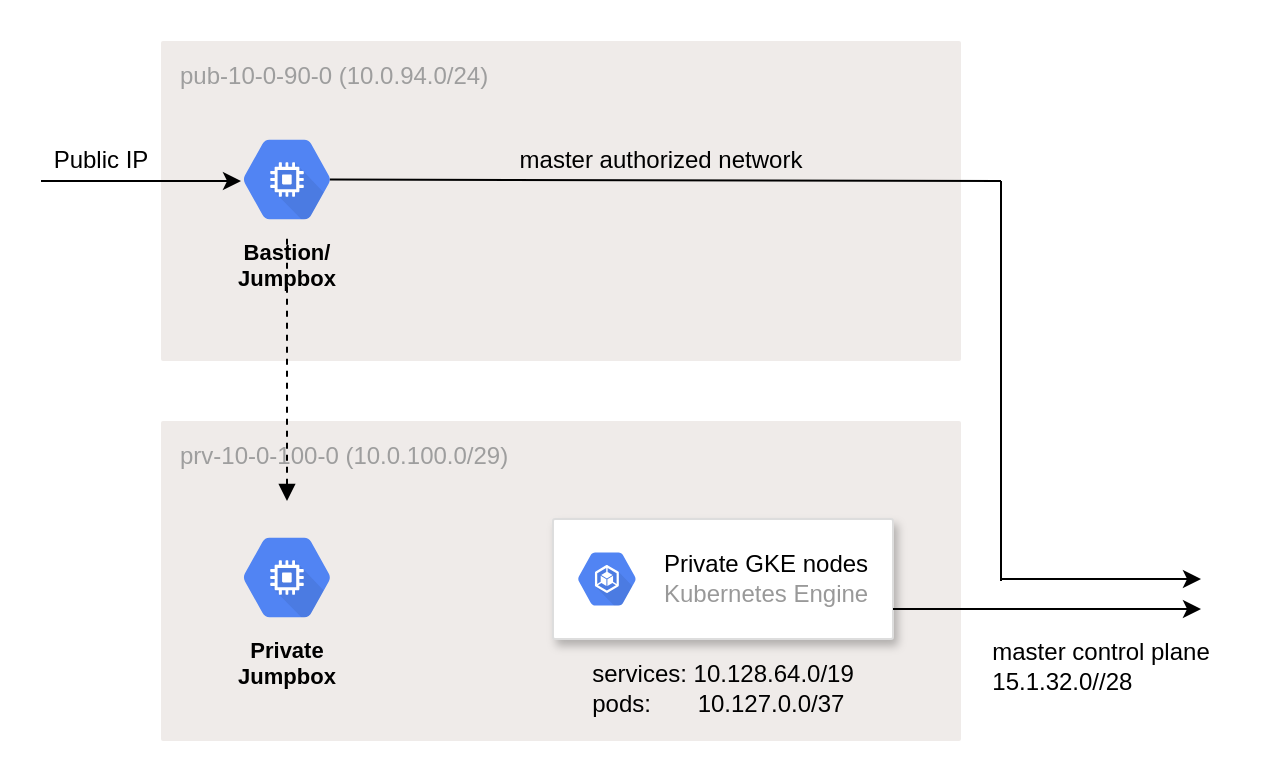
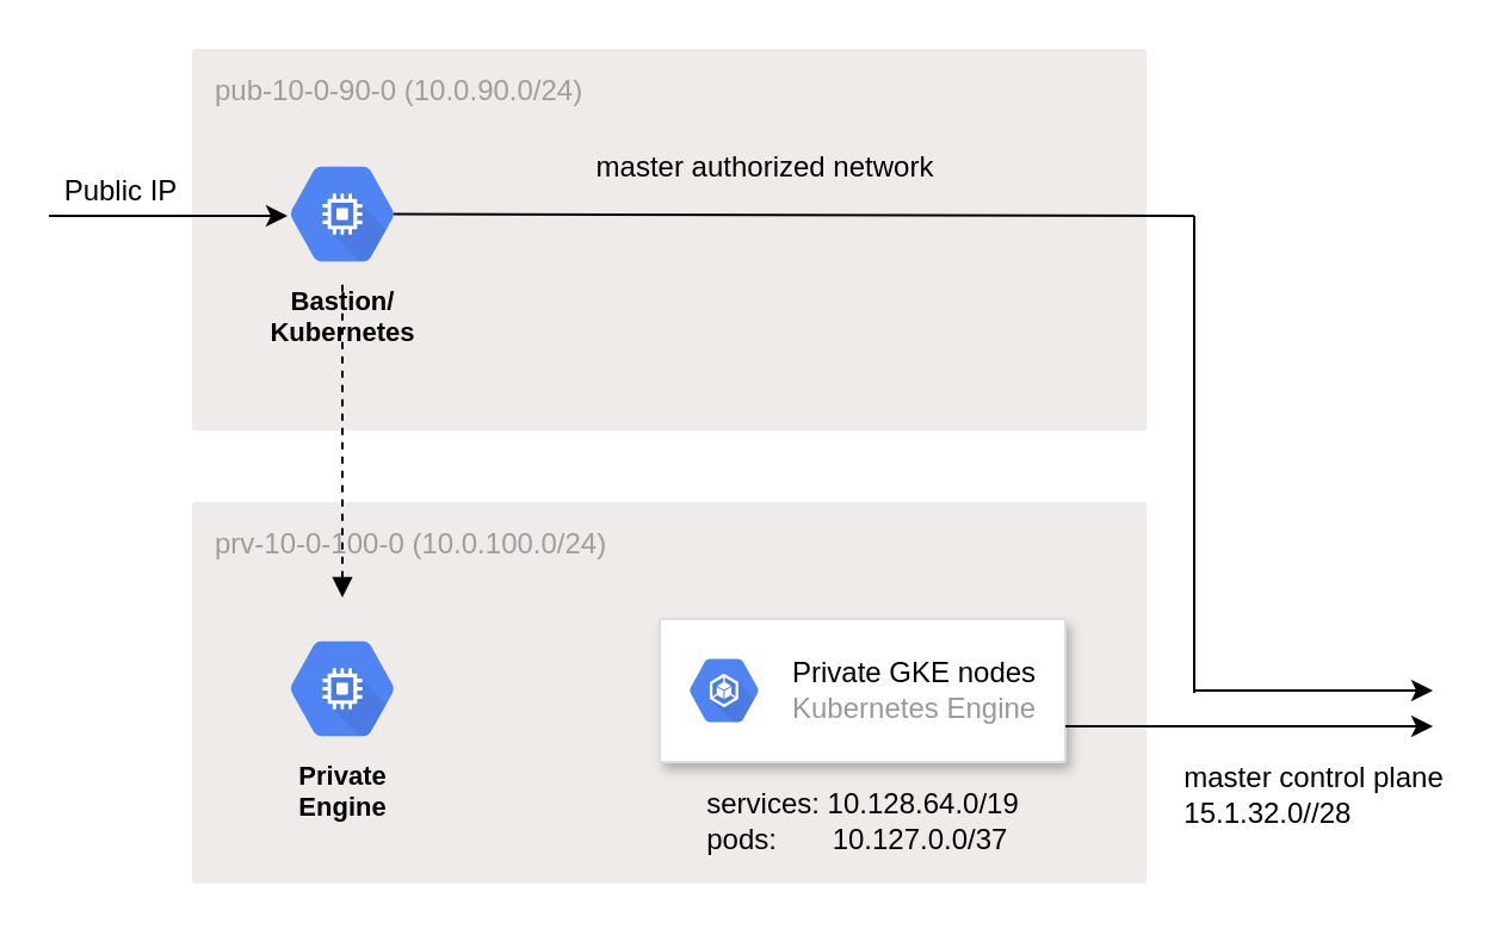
  <mxCell id="0" />
  <mxCell id="1" parent="0" />
- <mxCell id="2" value="pub-10-0-90-0 (10.0.94.0/24)" style="sketch=0;points=[[0,0,0],[0.25,0,0],[0.5,0,0],[0.75,0,0],[1,0,0],[1,0.25,0],[1,0.5,0],[1,0.75,0],[1,1,0],[0.75,1,0],[0.5,1,0],[0.25,1,0],[0,1,0],[0,0.75,0],[0,0.5,0],[0,0.25,0]];rounded=1;absoluteArcSize=1;arcSize=2;html=1;strokeColor=none;gradientColor=none;shadow=0;dashed=0;fontSize=12;fontColor=#9E9E9E;align=left;verticalAlign=top;spacing=10;spacingTop=-4;fillColor=#EFEBE9;" vertex="1" parent="1"><mxGeometry x="80" y="20" width="400" height="160" as="geometry" /></mxCell>
- <mxCell id="3" value="&lt;div&gt;prv-10-0-100-0 (10.0.100.0/29)&lt;/div&gt;" style="sketch=0;points=[[0,0,0],[0.25,0,0],[0.5,0,0],[0.75,0,0],[1,0,0],[1,0.25,0],[1,0.5,0],[1,0.75,0],[1,1,0],[0.75,1,0],[0.5,1,0],[0.25,1,0],[0,1,0],[0,0.75,0],[0,0.5,0],[0,0.25,0]];rounded=1;absoluteArcSize=1;arcSize=2;html=1;strokeColor=none;gradientColor=none;shadow=0;dashed=0;fontSize=12;fontColor=#9E9E9E;align=left;verticalAlign=top;spacing=10;spacingTop=-4;fillColor=#EFEBE9;" vertex="1" parent="1"><mxGeometry x="80" y="210" width="400" height="160" as="geometry" /></mxCell>
+ <mxCell id="2" value="pub-10-0-90-0 (10.0.90.0/24)" style="sketch=0;points=[[0,0,0],[0.25,0,0],[0.5,0,0],[0.75,0,0],[1,0,0],[1,0.25,0],[1,0.5,0],[1,0.75,0],[1,1,0],[0.75,1,0],[0.5,1,0],[0.25,1,0],[0,1,0],[0,0.75,0],[0,0.5,0],[0,0.25,0]];rounded=1;absoluteArcSize=1;arcSize=2;html=1;strokeColor=none;gradientColor=none;shadow=0;dashed=0;fontSize=12;fontColor=#9E9E9E;align=left;verticalAlign=top;spacing=10;spacingTop=-4;fillColor=#EFEBE9;" vertex="1" parent="1"><mxGeometry x="80" y="20" width="400" height="160" as="geometry" /></mxCell>
+ <mxCell id="3" value="&lt;div&gt;prv-10-0-100-0 (10.0.100.0/24)&lt;/div&gt;" style="sketch=0;points=[[0,0,0],[0.25,0,0],[0.5,0,0],[0.75,0,0],[1,0,0],[1,0.25,0],[1,0.5,0],[1,0.75,0],[1,1,0],[0.75,1,0],[0.5,1,0],[0.25,1,0],[0,1,0],[0,0.75,0],[0,0.5,0],[0,0.25,0]];rounded=1;absoluteArcSize=1;arcSize=2;html=1;strokeColor=none;gradientColor=none;shadow=0;dashed=0;fontSize=12;fontColor=#9E9E9E;align=left;verticalAlign=top;spacing=10;spacingTop=-4;fillColor=#EFEBE9;" vertex="1" parent="1"><mxGeometry x="80" y="210" width="400" height="160" as="geometry" /></mxCell>
  <mxCell id="4" value="" style="strokeColor=#dddddd;shadow=1;strokeWidth=1;rounded=1;absoluteArcSize=1;arcSize=2;" vertex="1" parent="1"><mxGeometry x="276" y="259" width="170" height="60" as="geometry" /></mxCell>
  <mxCell id="5" value="&lt;font color=&quot;#000000&quot;&gt;Private GKE nodes&lt;/font&gt;&lt;br&gt;Kubernetes Engine" style="sketch=0;dashed=0;connectable=0;html=1;fillColor=#5184F3;strokeColor=none;shape=mxgraph.gcp2.hexIcon;prIcon=container_engine;part=1;labelPosition=right;verticalLabelPosition=middle;align=left;verticalAlign=middle;spacingLeft=5;fontColor=#999999;fontSize=12;" vertex="1" parent="4"><mxGeometry y="0.5" width="44" height="39" relative="1" as="geometry"><mxPoint x="5" y="-19.5" as="offset" /></mxGeometry></mxCell>
- <mxCell id="6" value="&lt;div&gt;Private&lt;/div&gt;&lt;div&gt;Jumpbox&lt;br&gt;&lt;/div&gt;" style="sketch=0;html=1;fillColor=#5184F3;strokeColor=none;verticalAlign=top;labelPosition=center;verticalLabelPosition=bottom;align=center;spacingTop=-6;fontSize=11;fontStyle=1;shape=mxgraph.gcp2.hexIcon;prIcon=compute_engine" vertex="1" parent="1"><mxGeometry x="110" y="259" width="66" height="58.5" as="geometry" /></mxCell>
- <mxCell id="7" value="&lt;div&gt;Bastion/&lt;/div&gt;&lt;div&gt;Jumpbox&lt;br&gt;&lt;/div&gt;" style="sketch=0;html=1;fillColor=#5184F3;strokeColor=none;verticalAlign=top;labelPosition=center;verticalLabelPosition=bottom;align=center;spacingTop=-6;fontSize=11;fontStyle=1;shape=mxgraph.gcp2.hexIcon;prIcon=compute_engine" vertex="1" parent="1"><mxGeometry x="110" y="60" width="66" height="58.5" as="geometry" /></mxCell>
+ <mxCell id="6" value="&lt;div&gt;Private&lt;/div&gt;&lt;div&gt;Engine&lt;br&gt;&lt;/div&gt;" style="sketch=0;html=1;fillColor=#5184F3;strokeColor=none;verticalAlign=top;labelPosition=center;verticalLabelPosition=bottom;align=center;spacingTop=-6;fontSize=11;fontStyle=1;shape=mxgraph.gcp2.hexIcon;prIcon=compute_engine" vertex="1" parent="1"><mxGeometry x="110" y="259" width="66" height="58.5" as="geometry" /></mxCell>
+ <mxCell id="7" value="&lt;div&gt;Bastion/&lt;/div&gt;&lt;div&gt;Kubernetes&lt;br&gt;&lt;/div&gt;" style="sketch=0;html=1;fillColor=#5184F3;strokeColor=none;verticalAlign=top;labelPosition=center;verticalLabelPosition=bottom;align=center;spacingTop=-6;fontSize=11;fontStyle=1;shape=mxgraph.gcp2.hexIcon;prIcon=compute_engine" vertex="1" parent="1"><mxGeometry x="110" y="60" width="66" height="58.5" as="geometry" /></mxCell>
  <mxCell id="8" value="&lt;div align=&quot;left&quot;&gt;services: 10.128.64.0/19&lt;/div&gt;&lt;div align=&quot;left&quot;&gt;pods:&amp;nbsp; &amp;nbsp;&amp;nbsp;&amp;nbsp;&amp;nbsp; 10.127.0.0/37&lt;br&gt;&lt;/div&gt;" style="text;html=1;resizable=0;autosize=1;align=center;verticalAlign=middle;points=[];fillColor=none;strokeColor=none;rounded=0;" vertex="1" parent="1"><mxGeometry x="286" y="329" width="150" height="30" as="geometry" /></mxCell>
  <mxCell id="9" value="&lt;div align=&quot;left&quot;&gt;master control plane&lt;/div&gt;&lt;div align=&quot;left&quot;&gt;15.1.32.0//28&lt;/div&gt;" style="text;html=1;resizable=0;autosize=1;align=center;verticalAlign=middle;points=[];fillColor=none;strokeColor=none;rounded=0;" vertex="1" parent="1"><mxGeometry x="490" y="317.5" width="120" height="30" as="geometry" /></mxCell>
  <mxCell id="10" value="" style="endArrow=none;html=1;strokeColor=#000000;exitX=0.825;exitY=0.5;exitDx=0;exitDy=0;exitPerimeter=0;endFill=0;" edge="1" parent="1" source="7"><mxGeometry width="50" height="50" relative="1" as="geometry"><mxPoint x="540" y="140" as="sourcePoint" /><mxPoint x="500" y="90" as="targetPoint" /></mxGeometry></mxCell>
  <mxCell id="11" value="" style="edgeStyle=elbowEdgeStyle;elbow=horizontal;endArrow=none;html=1;strokeColor=#000000;endFill=0;" edge="1" parent="1"><mxGeometry width="50" height="50" relative="1" as="geometry"><mxPoint x="500" y="90" as="sourcePoint" /><mxPoint x="500" y="290" as="targetPoint" /><Array as="points"><mxPoint x="500" y="190" /></Array></mxGeometry></mxCell>
  <mxCell id="12" value="" style="endArrow=classic;html=1;strokeColor=#000000;" edge="1" parent="1"><mxGeometry width="50" height="50" relative="1" as="geometry"><mxPoint x="500" y="289" as="sourcePoint" /><mxPoint x="600" y="289" as="targetPoint" /></mxGeometry></mxCell>
  <mxCell id="13" value="" style="endArrow=classic;html=1;strokeColor=#000000;exitX=1;exitY=0.75;exitDx=0;exitDy=0;" edge="1" parent="1" source="4"><mxGeometry width="50" height="50" relative="1" as="geometry"><mxPoint x="320" y="357" as="sourcePoint" /><mxPoint x="600" y="304" as="targetPoint" /></mxGeometry></mxCell>
  <mxCell id="14" value="" style="endArrow=classic;html=1;strokeColor=#000000;" edge="1" parent="1"><mxGeometry width="50" height="50" relative="1" as="geometry"><mxPoint x="20" y="90" as="sourcePoint" /><mxPoint x="120" y="90" as="targetPoint" /></mxGeometry></mxCell>
  <mxCell id="15" value="&lt;div align=&quot;left&quot;&gt;Public IP&lt;br&gt;&lt;/div&gt;" style="text;html=1;resizable=0;autosize=1;align=center;verticalAlign=middle;points=[];fillColor=none;strokeColor=none;rounded=0;" vertex="1" parent="1"><mxGeometry x="20" y="70" width="60" height="20" as="geometry" /></mxCell>
- <mxCell id="16" value="master authorized network" style="text;html=1;resizable=0;autosize=1;align=center;verticalAlign=middle;points=[];fillColor=none;strokeColor=none;rounded=0;" vertex="1" parent="1"><mxGeometry x="250" y="70" width="160" height="20" as="geometry" /></mxCell>
+ <mxCell id="16" value="master authorized network" style="text;html=1;resizable=0;autosize=1;align=center;verticalAlign=middle;points=[];fillColor=none;strokeColor=none;rounded=0;" vertex="1" parent="1"><mxGeometry x="240" y="60" width="160" height="20" as="geometry" /></mxCell>
  <mxCell id="17" value="" style="endArrow=none;dashed=1;html=1;fontColor=#000000;strokeColor=#000000;endFill=0;startArrow=block;startFill=1;" edge="1" parent="1" target="7"><mxGeometry width="50" height="50" relative="1" as="geometry"><mxPoint x="143" y="250" as="sourcePoint" /><mxPoint x="30" y="130" as="targetPoint" /></mxGeometry></mxCell>
